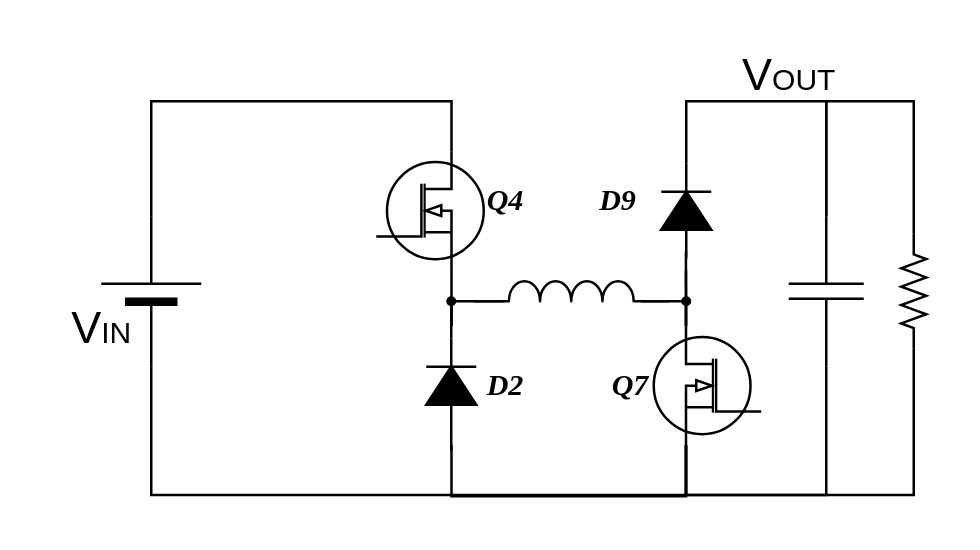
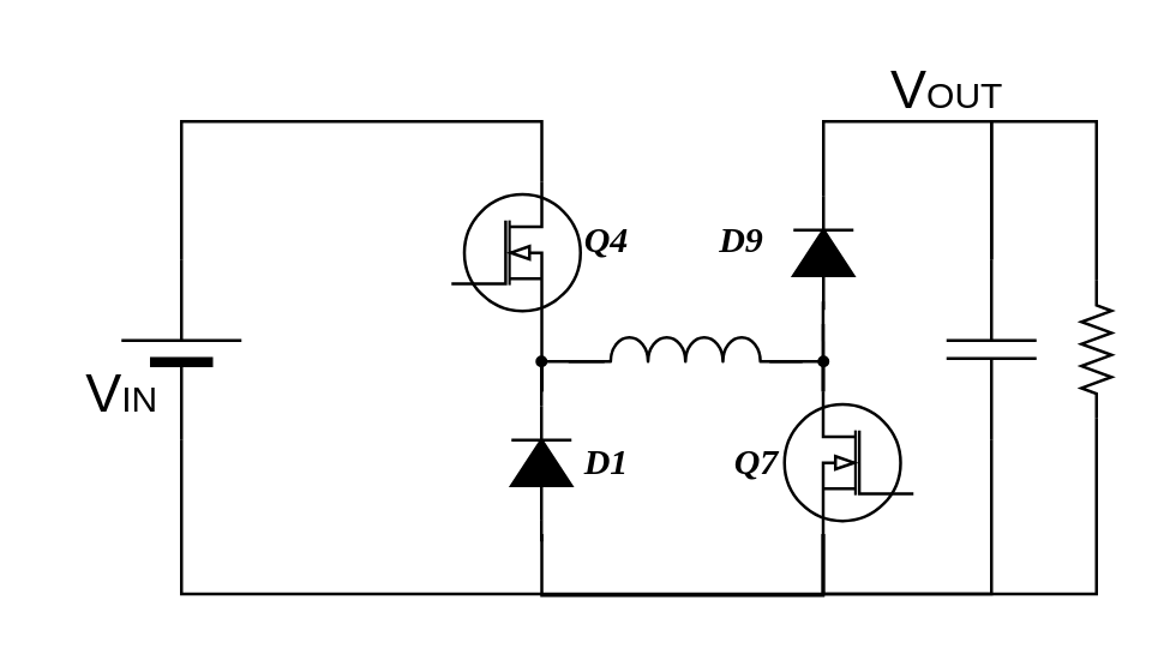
  <mxCell id="0" />
  <mxCell id="1" parent="0" />
  <mxCell id="2" style="edgeStyle=orthogonalEdgeStyle;rounded=0;orthogonalLoop=1;jettySize=auto;html=1;exitX=0.7;exitY=0;exitDx=0;exitDy=0;exitPerimeter=0;entryX=1;entryY=0.5;entryDx=0;entryDy=0;entryPerimeter=0;endArrow=none;endFill=0;endSize=5;strokeColor=#000000;strokeWidth=1;" edge="1" parent="1" source="3" target="16"><mxGeometry relative="1" as="geometry" /></mxCell>
  <mxCell id="3" value="" style="verticalLabelPosition=bottom;shadow=0;dashed=0;align=center;html=1;verticalAlign=top;shape=mxgraph.electrical.mosfets1.n-channel_mosfet_1;strokeWidth=1;direction=west;flipH=1;flipV=1;" vertex="1" parent="1"><mxGeometry x="150" y="60" width="43" height="47.5" as="geometry" /></mxCell>
  <mxCell id="4" style="edgeStyle=orthogonalEdgeStyle;rounded=0;orthogonalLoop=1;jettySize=auto;html=1;exitX=0.7;exitY=0;exitDx=0;exitDy=0;exitPerimeter=0;entryX=0.7;entryY=1;entryDx=0;entryDy=0;entryPerimeter=0;endArrow=none;endFill=0;endSize=5;strokeColor=#000000;strokeWidth=1;" edge="1" parent="1" target="3"><mxGeometry relative="1" as="geometry"><mxPoint x="180.1" y="130" as="sourcePoint" /></mxGeometry></mxCell>
  <mxCell id="5" style="edgeStyle=orthogonalEdgeStyle;rounded=0;orthogonalLoop=1;jettySize=auto;html=1;exitX=0.7;exitY=1;exitDx=0;exitDy=0;exitPerimeter=0;entryX=0.7;entryY=1;entryDx=0;entryDy=0;entryPerimeter=0;endArrow=none;endFill=0;endSize=5;strokeColor=#000000;strokeWidth=1;" edge="1" parent="1" target="9"><mxGeometry relative="1" as="geometry"><mxPoint x="180.1" y="177.5" as="sourcePoint" /><Array as="points"><mxPoint x="180" y="198" /><mxPoint x="274" y="198" /></Array></mxGeometry></mxCell>
  <mxCell id="6" style="edgeStyle=orthogonalEdgeStyle;rounded=0;orthogonalLoop=1;jettySize=auto;html=1;exitX=0.7;exitY=0;exitDx=0;exitDy=0;exitPerimeter=0;entryX=0.7;entryY=1;entryDx=0;entryDy=0;entryPerimeter=0;endArrow=none;endFill=0;endSize=5;strokeColor=#000000;strokeWidth=1;" edge="1" parent="1" source="9"><mxGeometry relative="1" as="geometry"><mxPoint x="273.9" y="107.5" as="targetPoint" /></mxGeometry></mxCell>
  <mxCell id="7" style="edgeStyle=orthogonalEdgeStyle;rounded=0;orthogonalLoop=1;jettySize=auto;html=1;exitX=0.7;exitY=1;exitDx=0;exitDy=0;exitPerimeter=0;entryX=1;entryY=0.5;entryDx=0;entryDy=0;entryPerimeter=0;endArrow=none;endFill=0;endSize=5;strokeColor=#000000;strokeWidth=1;" edge="1" parent="1" source="9" target="23"><mxGeometry relative="1" as="geometry" /></mxCell>
  <mxCell id="8" style="edgeStyle=orthogonalEdgeStyle;rounded=0;orthogonalLoop=1;jettySize=auto;html=1;exitX=0.7;exitY=0;exitDx=0;exitDy=0;exitPerimeter=0;entryX=0.072;entryY=0.494;entryDx=0;entryDy=0;entryPerimeter=0;endArrow=none;endFill=0;endSize=5;strokeColor=#000000;strokeWidth=1;" edge="1" parent="1" source="9" target="29"><mxGeometry relative="1" as="geometry" /></mxCell>
  <mxCell id="9" value="" style="verticalLabelPosition=bottom;shadow=0;dashed=0;align=center;html=1;verticalAlign=top;shape=mxgraph.electrical.mosfets1.n-channel_mosfet_1;strokeWidth=1;direction=west;flipH=0;flipV=1;" vertex="1" parent="1"><mxGeometry x="261" y="130" width="43" height="47.5" as="geometry" /></mxCell>
  <mxCell id="10" style="edgeStyle=orthogonalEdgeStyle;rounded=0;orthogonalLoop=1;jettySize=auto;html=1;exitX=0;exitY=1;exitDx=0;exitDy=0;exitPerimeter=0;entryX=0.7;entryY=0;entryDx=0;entryDy=0;entryPerimeter=0;endArrow=none;endFill=0;endSize=5;strokeColor=#000000;strokeWidth=1;" edge="1" parent="1"><mxGeometry relative="1" as="geometry"><mxPoint x="201" y="120" as="sourcePoint" /><mxPoint x="180.1" y="130" as="targetPoint" /></mxGeometry></mxCell>
  <mxCell id="11" style="edgeStyle=orthogonalEdgeStyle;rounded=0;orthogonalLoop=1;jettySize=auto;html=1;exitX=1;exitY=1;exitDx=0;exitDy=0;exitPerimeter=0;entryX=0.7;entryY=0;entryDx=0;entryDy=0;entryPerimeter=0;endArrow=none;endFill=0;endSize=5;strokeColor=#000000;strokeWidth=1;" edge="1" parent="1" target="9"><mxGeometry relative="1" as="geometry"><mxPoint x="256" y="120" as="sourcePoint" /></mxGeometry></mxCell>
  <mxCell id="12" value="" style="pointerEvents=1;verticalLabelPosition=bottom;shadow=0;dashed=0;align=center;html=1;verticalAlign=top;shape=mxgraph.electrical.inductors.inductor_3;strokeWidth=1;direction=east;" vertex="1" parent="1"><mxGeometry x="189" y="112" width="78" height="8" as="geometry" /></mxCell>
  <mxCell id="13" value="" style="ellipse;whiteSpace=wrap;html=1;aspect=fixed;shadow=0;dashed=0;strokeWidth=2;" vertex="1" parent="1"><mxGeometry x="179" y="119" width="2" height="2" as="geometry" /></mxCell>
  <mxCell id="14" value="" style="ellipse;whiteSpace=wrap;html=1;aspect=fixed;shadow=0;dashed=0;strokeWidth=2;" vertex="1" parent="1"><mxGeometry x="273" y="119" width="2" height="2" as="geometry" /></mxCell>
  <mxCell id="15" style="edgeStyle=orthogonalEdgeStyle;rounded=0;orthogonalLoop=1;jettySize=auto;html=1;exitX=0;exitY=0.5;exitDx=0;exitDy=0;exitPerimeter=0;entryX=0.7;entryY=1;entryDx=0;entryDy=0;entryPerimeter=0;endArrow=none;endFill=0;endSize=5;strokeColor=#000000;strokeWidth=1;" edge="1" parent="1" source="16" target="9"><mxGeometry relative="1" as="geometry" /></mxCell>
  <mxCell id="16" value="" style="verticalLabelPosition=bottom;shadow=0;dashed=0;align=center;fillColor=#000000;html=1;verticalAlign=top;strokeWidth=1;shape=mxgraph.electrical.miscellaneous.monocell_battery;rounded=1;comic=0;labelBackgroundColor=none;fontFamily=Verdana;fontSize=12;flipH=1;direction=north;" vertex="1" parent="1"><mxGeometry x="40" y="86" width="40" height="60" as="geometry" /></mxCell>
  <mxCell id="17" value="&lt;font style=&quot;font-size: 18px&quot;&gt;V&lt;/font&gt;&lt;font style=&quot;font-size: 12px&quot;&gt;IN&lt;/font&gt;" style="text;html=1;align=center;verticalAlign=middle;resizable=0;points=[];autosize=1;" vertex="1" parent="1"><mxGeometry x="20" y="121" width="40" height="20" as="geometry" /></mxCell>
  <mxCell id="18" value="&lt;font face=&quot;Times New Roman&quot;&gt;&lt;i&gt;&lt;b&gt;Q4&lt;/b&gt;&lt;/i&gt;&lt;/font&gt;" style="text;html=1;strokeColor=none;fillColor=none;align=center;verticalAlign=middle;whiteSpace=wrap;rounded=0;" vertex="1" parent="1"><mxGeometry x="182" y="70" width="40" height="20" as="geometry" /></mxCell>
  <mxCell id="19" value="&lt;font face=&quot;Times New Roman&quot;&gt;&lt;i&gt;&lt;b&gt;Q7&lt;/b&gt;&lt;/i&gt;&lt;/font&gt;" style="text;html=1;strokeColor=none;fillColor=none;align=center;verticalAlign=middle;whiteSpace=wrap;rounded=0;" vertex="1" parent="1"><mxGeometry x="232" y="143.75" width="40" height="20" as="geometry" /></mxCell>
  <mxCell id="20" style="edgeStyle=orthogonalEdgeStyle;rounded=0;orthogonalLoop=1;jettySize=auto;html=1;exitX=1;exitY=0.5;exitDx=0;exitDy=0;exitPerimeter=0;endArrow=none;endFill=0;endSize=5;strokeColor=#000000;strokeWidth=1;entryX=0.7;entryY=1;entryDx=0;entryDy=0;entryPerimeter=0;" edge="1" parent="1" source="21" target="9"><mxGeometry relative="1" as="geometry"><mxPoint x="300" y="200" as="targetPoint" /></mxGeometry></mxCell>
  <mxCell id="21" value="" style="pointerEvents=1;verticalLabelPosition=bottom;shadow=0;dashed=0;align=center;html=1;verticalAlign=top;shape=mxgraph.electrical.capacitors.capacitor_1;direction=south;" vertex="1" parent="1"><mxGeometry x="315" y="86" width="30" height="60" as="geometry" /></mxCell>
  <mxCell id="22" style="edgeStyle=orthogonalEdgeStyle;rounded=0;orthogonalLoop=1;jettySize=auto;html=1;exitX=0;exitY=0.5;exitDx=0;exitDy=0;exitPerimeter=0;entryX=0;entryY=0.5;entryDx=0;entryDy=0;entryPerimeter=0;endArrow=none;endFill=0;endSize=5;strokeColor=#000000;strokeWidth=1;" edge="1" parent="1" source="23" target="21"><mxGeometry relative="1" as="geometry"><Array as="points"><mxPoint x="365" y="40" /><mxPoint x="330" y="40" /></Array></mxGeometry></mxCell>
  <mxCell id="23" value="" style="pointerEvents=1;verticalLabelPosition=bottom;shadow=0;dashed=0;align=center;html=1;verticalAlign=top;shape=mxgraph.electrical.resistors.resistor_2;strokeWidth=1;direction=south;" vertex="1" parent="1"><mxGeometry x="360" y="93" width="10" height="46" as="geometry" /></mxCell>
  <mxCell id="24" value="&lt;font style=&quot;font-size: 18px&quot;&gt;V&lt;/font&gt;&lt;font style=&quot;font-size: 12px&quot;&gt;OUT&lt;/font&gt;" style="text;html=1;align=center;verticalAlign=middle;resizable=0;points=[];autosize=1;" vertex="1" parent="1"><mxGeometry x="290" y="20" width="50" height="20" as="geometry" /></mxCell>
  <mxCell id="25" style="edgeStyle=orthogonalEdgeStyle;rounded=0;orthogonalLoop=1;jettySize=auto;html=1;exitX=0;exitY=0.5;exitDx=0;exitDy=0;exitPerimeter=0;endArrow=none;endFill=0;endSize=5;strokeColor=#000000;strokeWidth=1;" edge="1" parent="1" source="27"><mxGeometry relative="1" as="geometry"><mxPoint x="180" y="180" as="targetPoint" /></mxGeometry></mxCell>
  <mxCell id="26" style="edgeStyle=orthogonalEdgeStyle;rounded=0;orthogonalLoop=1;jettySize=auto;html=1;exitX=1;exitY=0.5;exitDx=0;exitDy=0;exitPerimeter=0;entryX=0.5;entryY=1;entryDx=0;entryDy=0;endArrow=none;endFill=0;endSize=5;strokeColor=#000000;strokeWidth=1;" edge="1" parent="1" source="27" target="13"><mxGeometry relative="1" as="geometry" /></mxCell>
  <mxCell id="27" value="" style="pointerEvents=1;fillColor=strokeColor;verticalLabelPosition=bottom;shadow=0;dashed=0;align=center;html=1;verticalAlign=top;shape=mxgraph.electrical.diodes.diode;direction=north;" vertex="1" parent="1"><mxGeometry x="170" y="134.75" width="20" height="38" as="geometry" /></mxCell>
  <mxCell id="28" style="edgeStyle=orthogonalEdgeStyle;rounded=0;orthogonalLoop=1;jettySize=auto;html=1;exitX=1;exitY=0.5;exitDx=0;exitDy=0;exitPerimeter=0;entryX=0;entryY=0.5;entryDx=0;entryDy=0;entryPerimeter=0;endArrow=none;endFill=0;endSize=5;strokeColor=#000000;strokeWidth=1;" edge="1" parent="1" source="29" target="21"><mxGeometry relative="1" as="geometry"><Array as="points"><mxPoint x="274" y="40" /><mxPoint x="330" y="40" /></Array></mxGeometry></mxCell>
  <mxCell id="29" value="" style="pointerEvents=1;fillColor=strokeColor;verticalLabelPosition=bottom;shadow=0;dashed=0;align=center;html=1;verticalAlign=top;shape=mxgraph.electrical.diodes.diode;direction=north;" vertex="1" parent="1"><mxGeometry x="264" y="64.75" width="20" height="38" as="geometry" /></mxCell>
  <mxCell id="30" value="&lt;font face=&quot;Times New Roman&quot;&gt;&lt;i&gt;&lt;b&gt;D9&lt;/b&gt;&lt;/i&gt;&lt;/font&gt;" style="text;html=1;strokeColor=none;fillColor=none;align=center;verticalAlign=middle;whiteSpace=wrap;rounded=0;" vertex="1" parent="1"><mxGeometry x="227" y="70" width="40" height="20" as="geometry" /></mxCell>
- <mxCell id="31" value="&lt;font face=&quot;Times New Roman&quot;&gt;&lt;i&gt;&lt;b&gt;D2&lt;/b&gt;&lt;/i&gt;&lt;/font&gt;" style="text;html=1;strokeColor=none;fillColor=none;align=center;verticalAlign=middle;whiteSpace=wrap;rounded=0;" vertex="1" parent="1"><mxGeometry x="182" y="143.75" width="40" height="20" as="geometry" /></mxCell>
+ <mxCell id="31" value="&lt;font face=&quot;Times New Roman&quot;&gt;&lt;i&gt;&lt;b&gt;D1&lt;/b&gt;&lt;/i&gt;&lt;/font&gt;" style="text;html=1;strokeColor=none;fillColor=none;align=center;verticalAlign=middle;whiteSpace=wrap;rounded=0;" vertex="1" parent="1"><mxGeometry x="182" y="143.75" width="40" height="20" as="geometry" /></mxCell>
